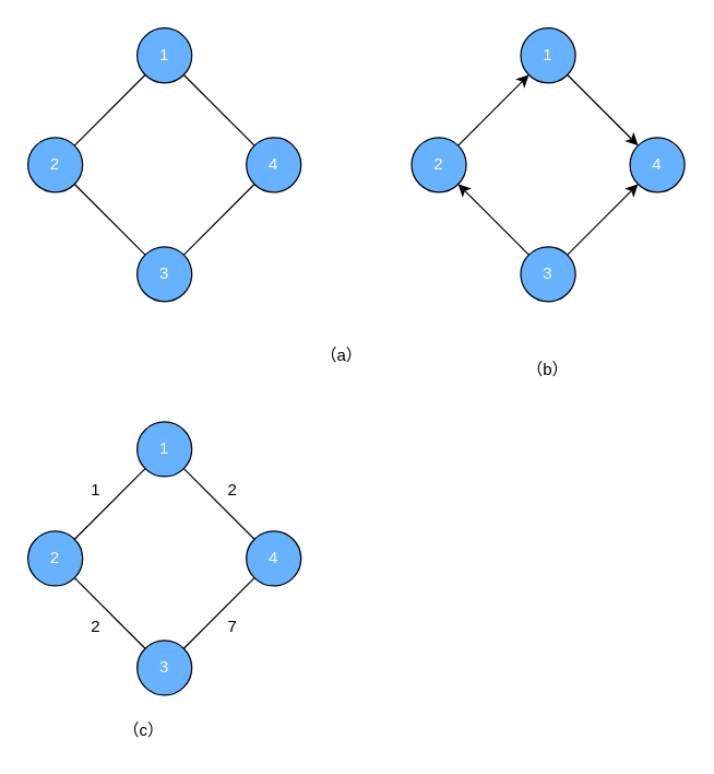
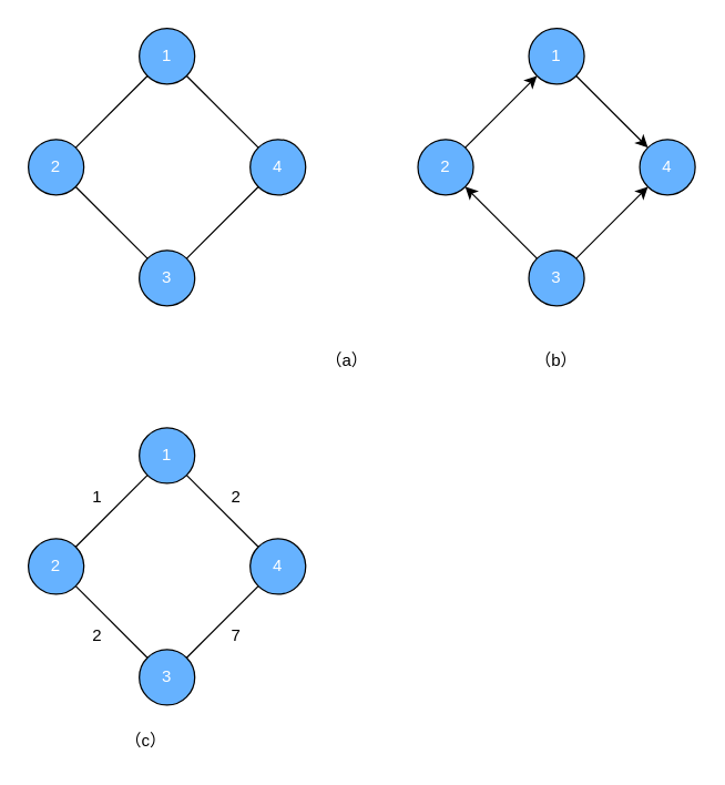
  <mxCell id="0" />
  <mxCell id="1" parent="0" />
  <mxCell id="2" value="" style="ellipse;whiteSpace=wrap;html=1;aspect=fixed;fillColor=#66B2FF;" parent="1" vertex="1"><mxGeometry x="100" y="20" width="40" height="40" as="geometry" /></mxCell>
  <mxCell id="3" value="" style="ellipse;whiteSpace=wrap;html=1;aspect=fixed;fillColor=#66B2FF;" parent="1" vertex="1"><mxGeometry x="20" y="100" width="40" height="40" as="geometry" /></mxCell>
  <mxCell id="4" value="" style="ellipse;whiteSpace=wrap;html=1;aspect=fixed;fillColor=#66B2FF;" parent="1" vertex="1"><mxGeometry x="180" y="100" width="40" height="40" as="geometry" /></mxCell>
  <mxCell id="5" value="" style="ellipse;whiteSpace=wrap;html=1;aspect=fixed;fillColor=#66B2FF;" parent="1" vertex="1"><mxGeometry x="100" y="180" width="40" height="40" as="geometry" /></mxCell>
  <mxCell id="6" value="" style="endArrow=none;html=1;exitX=0;exitY=1;exitDx=0;exitDy=0;entryX=1;entryY=0;entryDx=0;entryDy=0;" parent="1" source="2" target="3" edge="1"><mxGeometry width="50" height="50" relative="1" as="geometry"><mxPoint x="-40" y="420" as="sourcePoint" /><mxPoint x="10" y="370" as="targetPoint" /></mxGeometry></mxCell>
  <mxCell id="7" value="" style="endArrow=none;html=1;exitX=1;exitY=1;exitDx=0;exitDy=0;entryX=0;entryY=0;entryDx=0;entryDy=0;" parent="1" source="3" target="5" edge="1"><mxGeometry width="50" height="50" relative="1" as="geometry"><mxPoint x="70" y="290" as="sourcePoint" /><mxPoint x="90" y="420" as="targetPoint" /></mxGeometry></mxCell>
  <mxCell id="8" value="" style="endArrow=none;html=1;exitX=0;exitY=1;exitDx=0;exitDy=0;entryX=1;entryY=0;entryDx=0;entryDy=0;" parent="1" source="4" target="5" edge="1"><mxGeometry width="50" height="50" relative="1" as="geometry"><mxPoint x="80" y="470" as="sourcePoint" /><mxPoint x="130" y="420" as="targetPoint" /></mxGeometry></mxCell>
  <mxCell id="9" value="" style="endArrow=none;html=1;exitX=1;exitY=1;exitDx=0;exitDy=0;entryX=0;entryY=0;entryDx=0;entryDy=0;" parent="1" source="2" target="4" edge="1"><mxGeometry width="50" height="50" relative="1" as="geometry"><mxPoint x="120" y="410" as="sourcePoint" /><mxPoint x="180" y="100" as="targetPoint" /></mxGeometry></mxCell>
  <mxCell id="10" value="2" style="text;html=1;strokeColor=none;fillColor=none;align=center;verticalAlign=middle;whiteSpace=wrap;rounded=0;fontColor=#FFFFFF;" parent="1" vertex="1"><mxGeometry x="20" y="110" width="40" height="20" as="geometry" /></mxCell>
  <mxCell id="11" value="1" style="text;html=1;strokeColor=none;fillColor=none;align=center;verticalAlign=middle;whiteSpace=wrap;rounded=0;fontColor=#FFFFFF;" parent="1" vertex="1"><mxGeometry x="100" y="30" width="40" height="20" as="geometry" /></mxCell>
  <mxCell id="12" value="3" style="text;html=1;strokeColor=none;fillColor=none;align=center;verticalAlign=middle;whiteSpace=wrap;rounded=0;fontColor=#FFFFFF;" parent="1" vertex="1"><mxGeometry x="100" y="190" width="40" height="20" as="geometry" /></mxCell>
  <mxCell id="13" value="4" style="text;html=1;strokeColor=none;fillColor=none;align=center;verticalAlign=middle;whiteSpace=wrap;rounded=0;fontColor=#FFFFFF;" parent="1" vertex="1"><mxGeometry x="180" y="110" width="40" height="20" as="geometry" /></mxCell>
  <mxCell id="14" value="" style="ellipse;whiteSpace=wrap;html=1;aspect=fixed;fillColor=#66B2FF;" vertex="1" parent="1"><mxGeometry x="381" y="20" width="40" height="40" as="geometry" /></mxCell>
  <mxCell id="15" value="" style="ellipse;whiteSpace=wrap;html=1;aspect=fixed;fillColor=#66B2FF;" vertex="1" parent="1"><mxGeometry x="301" y="100" width="40" height="40" as="geometry" /></mxCell>
  <mxCell id="16" value="" style="ellipse;whiteSpace=wrap;html=1;aspect=fixed;fillColor=#66B2FF;" vertex="1" parent="1"><mxGeometry x="461" y="100" width="40" height="40" as="geometry" /></mxCell>
  <mxCell id="17" value="" style="ellipse;whiteSpace=wrap;html=1;aspect=fixed;fillColor=#66B2FF;" vertex="1" parent="1"><mxGeometry x="381" y="180" width="40" height="40" as="geometry" /></mxCell>
  <mxCell id="18" value="2" style="text;html=1;strokeColor=none;fillColor=none;align=center;verticalAlign=middle;whiteSpace=wrap;rounded=0;fontColor=#FFFFFF;" vertex="1" parent="1"><mxGeometry x="301" y="110" width="40" height="20" as="geometry" /></mxCell>
  <mxCell id="19" value="1" style="text;html=1;strokeColor=none;fillColor=none;align=center;verticalAlign=middle;whiteSpace=wrap;rounded=0;fontColor=#FFFFFF;" vertex="1" parent="1"><mxGeometry x="381" y="30" width="40" height="20" as="geometry" /></mxCell>
  <mxCell id="20" value="3" style="text;html=1;strokeColor=none;fillColor=none;align=center;verticalAlign=middle;whiteSpace=wrap;rounded=0;fontColor=#FFFFFF;" vertex="1" parent="1"><mxGeometry x="381" y="190" width="40" height="20" as="geometry" /></mxCell>
  <mxCell id="21" value="4" style="text;html=1;strokeColor=none;fillColor=none;align=center;verticalAlign=middle;whiteSpace=wrap;rounded=0;fontColor=#FFFFFF;" vertex="1" parent="1"><mxGeometry x="461" y="110" width="40" height="20" as="geometry" /></mxCell>
  <mxCell id="22" value="" style="endArrow=classic;html=1;fontColor=#FFFFFF;exitX=1;exitY=0;exitDx=0;exitDy=0;entryX=0;entryY=1;entryDx=0;entryDy=0;" edge="1" parent="1" source="15" target="14"><mxGeometry width="50" height="50" relative="1" as="geometry"><mxPoint x="191" y="330" as="sourcePoint" /><mxPoint x="241" y="280" as="targetPoint" /></mxGeometry></mxCell>
  <mxCell id="23" value="" style="endArrow=classic;html=1;fontColor=#FFFFFF;entryX=0;entryY=0;entryDx=0;entryDy=0;exitX=1;exitY=1;exitDx=0;exitDy=0;" edge="1" parent="1" source="14" target="16"><mxGeometry width="50" height="50" relative="1" as="geometry"><mxPoint x="421" y="50" as="sourcePoint" /><mxPoint x="471" y="0" as="targetPoint" /></mxGeometry></mxCell>
  <mxCell id="24" value="" style="endArrow=classic;html=1;fontColor=#FFFFFF;entryX=0;entryY=1;entryDx=0;entryDy=0;exitX=1;exitY=0;exitDx=0;exitDy=0;" edge="1" parent="1" source="17" target="16"><mxGeometry width="50" height="50" relative="1" as="geometry"><mxPoint x="421" y="180" as="sourcePoint" /><mxPoint x="311" y="350" as="targetPoint" /></mxGeometry></mxCell>
  <mxCell id="25" value="" style="endArrow=classic;html=1;fontColor=#FFFFFF;exitX=0;exitY=0;exitDx=0;exitDy=0;entryX=1;entryY=1;entryDx=0;entryDy=0;" edge="1" parent="1" source="17" target="15"><mxGeometry width="50" height="50" relative="1" as="geometry"><mxPoint x="211" y="330" as="sourcePoint" /><mxPoint x="261" y="280" as="targetPoint" /></mxGeometry></mxCell>
  <mxCell id="26" value="" style="ellipse;whiteSpace=wrap;html=1;aspect=fixed;fillColor=#66B2FF;" vertex="1" parent="1"><mxGeometry x="100" y="308" width="40" height="40" as="geometry" /></mxCell>
  <mxCell id="27" value="" style="ellipse;whiteSpace=wrap;html=1;aspect=fixed;fillColor=#66B2FF;" vertex="1" parent="1"><mxGeometry x="20" y="388" width="40" height="40" as="geometry" /></mxCell>
  <mxCell id="28" value="" style="ellipse;whiteSpace=wrap;html=1;aspect=fixed;fillColor=#66B2FF;" vertex="1" parent="1"><mxGeometry x="180" y="388" width="40" height="40" as="geometry" /></mxCell>
  <mxCell id="29" value="" style="ellipse;whiteSpace=wrap;html=1;aspect=fixed;fillColor=#66B2FF;" vertex="1" parent="1"><mxGeometry x="100" y="468" width="40" height="40" as="geometry" /></mxCell>
  <mxCell id="30" value="" style="endArrow=none;html=1;exitX=0;exitY=1;exitDx=0;exitDy=0;entryX=1;entryY=0;entryDx=0;entryDy=0;" edge="1" parent="1" source="26" target="27"><mxGeometry width="50" height="50" relative="1" as="geometry"><mxPoint x="-40" y="708" as="sourcePoint" /><mxPoint x="10" y="658" as="targetPoint" /></mxGeometry></mxCell>
  <mxCell id="31" value="" style="endArrow=none;html=1;exitX=1;exitY=1;exitDx=0;exitDy=0;entryX=0;entryY=0;entryDx=0;entryDy=0;" edge="1" parent="1" source="27" target="29"><mxGeometry width="50" height="50" relative="1" as="geometry"><mxPoint x="70" y="578" as="sourcePoint" /><mxPoint x="90" y="708" as="targetPoint" /></mxGeometry></mxCell>
  <mxCell id="32" value="" style="endArrow=none;html=1;exitX=0;exitY=1;exitDx=0;exitDy=0;entryX=1;entryY=0;entryDx=0;entryDy=0;" edge="1" parent="1" source="28" target="29"><mxGeometry width="50" height="50" relative="1" as="geometry"><mxPoint x="80" y="758" as="sourcePoint" /><mxPoint x="130" y="708" as="targetPoint" /></mxGeometry></mxCell>
  <mxCell id="33" value="" style="endArrow=none;html=1;exitX=1;exitY=1;exitDx=0;exitDy=0;entryX=0;entryY=0;entryDx=0;entryDy=0;" edge="1" parent="1" source="26" target="28"><mxGeometry width="50" height="50" relative="1" as="geometry"><mxPoint x="120" y="698" as="sourcePoint" /><mxPoint x="180" y="388" as="targetPoint" /></mxGeometry></mxCell>
  <mxCell id="34" value="2" style="text;html=1;strokeColor=none;fillColor=none;align=center;verticalAlign=middle;whiteSpace=wrap;rounded=0;fontColor=#FFFFFF;" vertex="1" parent="1"><mxGeometry x="20" y="398" width="40" height="20" as="geometry" /></mxCell>
  <mxCell id="35" value="1" style="text;html=1;strokeColor=none;fillColor=none;align=center;verticalAlign=middle;whiteSpace=wrap;rounded=0;fontColor=#FFFFFF;" vertex="1" parent="1"><mxGeometry x="100" y="318" width="40" height="20" as="geometry" /></mxCell>
  <mxCell id="36" value="3" style="text;html=1;strokeColor=none;fillColor=none;align=center;verticalAlign=middle;whiteSpace=wrap;rounded=0;fontColor=#FFFFFF;" vertex="1" parent="1"><mxGeometry x="100" y="478" width="40" height="20" as="geometry" /></mxCell>
  <mxCell id="37" value="4" style="text;html=1;strokeColor=none;fillColor=none;align=center;verticalAlign=middle;whiteSpace=wrap;rounded=0;fontColor=#FFFFFF;" vertex="1" parent="1"><mxGeometry x="180" y="398" width="40" height="20" as="geometry" /></mxCell>
  <mxCell id="38" value="1" style="text;html=1;strokeColor=none;fillColor=none;align=center;verticalAlign=middle;whiteSpace=wrap;rounded=0;fontColor=#000000;" vertex="1" parent="1"><mxGeometry x="50" y="348" width="40" height="20" as="geometry" /></mxCell>
  <mxCell id="39" value="2" style="text;html=1;strokeColor=none;fillColor=none;align=center;verticalAlign=middle;whiteSpace=wrap;rounded=0;fontColor=#000000;" vertex="1" parent="1"><mxGeometry x="150" y="348" width="40" height="20" as="geometry" /></mxCell>
  <mxCell id="40" value="2" style="text;html=1;strokeColor=none;fillColor=none;align=center;verticalAlign=middle;whiteSpace=wrap;rounded=0;fontColor=#000000;" vertex="1" parent="1"><mxGeometry x="50" y="448" width="40" height="20" as="geometry" /></mxCell>
  <mxCell id="41" value="7" style="text;html=1;strokeColor=none;fillColor=none;align=center;verticalAlign=middle;whiteSpace=wrap;rounded=0;fontColor=#000000;" vertex="1" parent="1"><mxGeometry x="150" y="448" width="40" height="20" as="geometry" /></mxCell>
  <mxCell id="42" value="（c）" style="text;html=1;strokeColor=none;fillColor=none;align=center;verticalAlign=middle;whiteSpace=wrap;rounded=0;fontColor=#000000;" vertex="1" parent="1"><mxGeometry x="85" y="524" width="40" height="20" as="geometry" /></mxCell>
  <mxCell id="43" value="（a）" style="text;html=1;strokeColor=none;fillColor=none;align=center;verticalAlign=middle;whiteSpace=wrap;rounded=0;fontColor=#000000;" vertex="1" parent="1"><mxGeometry x="230" y="250" width="40" height="20" as="geometry" /></mxCell>
- <mxCell id="44" value="（b）" style="text;html=1;strokeColor=none;fillColor=none;align=center;verticalAlign=middle;whiteSpace=wrap;rounded=0;fontColor=#000000;" vertex="1" parent="1"><mxGeometry x="381" y="260" width="40" height="20" as="geometry" /></mxCell>
+ <mxCell id="44" value="（b）" style="text;html=1;strokeColor=none;fillColor=none;align=center;verticalAlign=middle;whiteSpace=wrap;rounded=0;fontColor=#000000;" vertex="1" parent="1"><mxGeometry x="381" y="250" width="40" height="20" as="geometry" /></mxCell>
